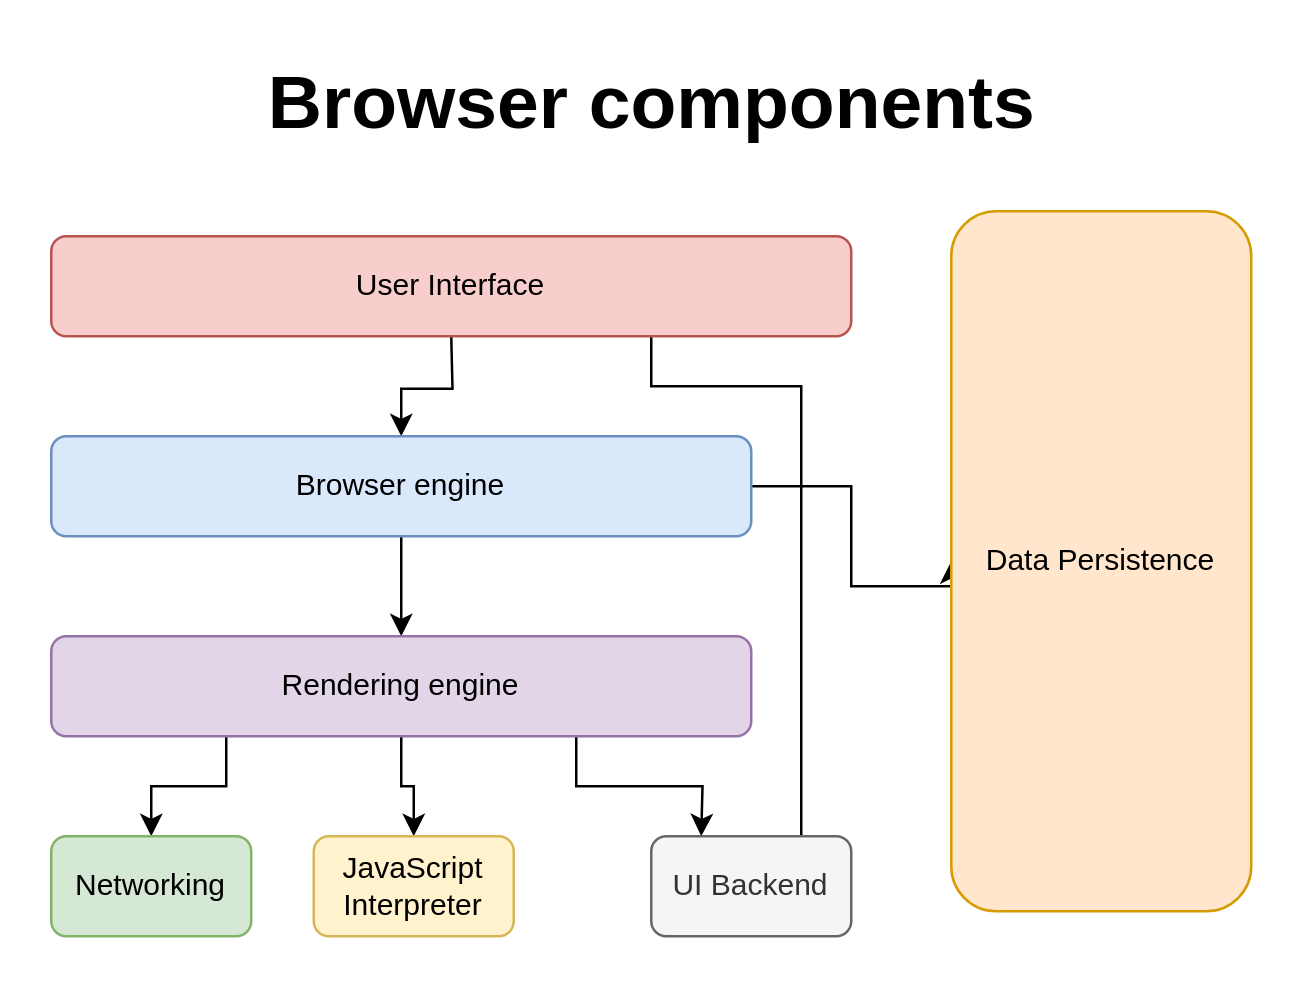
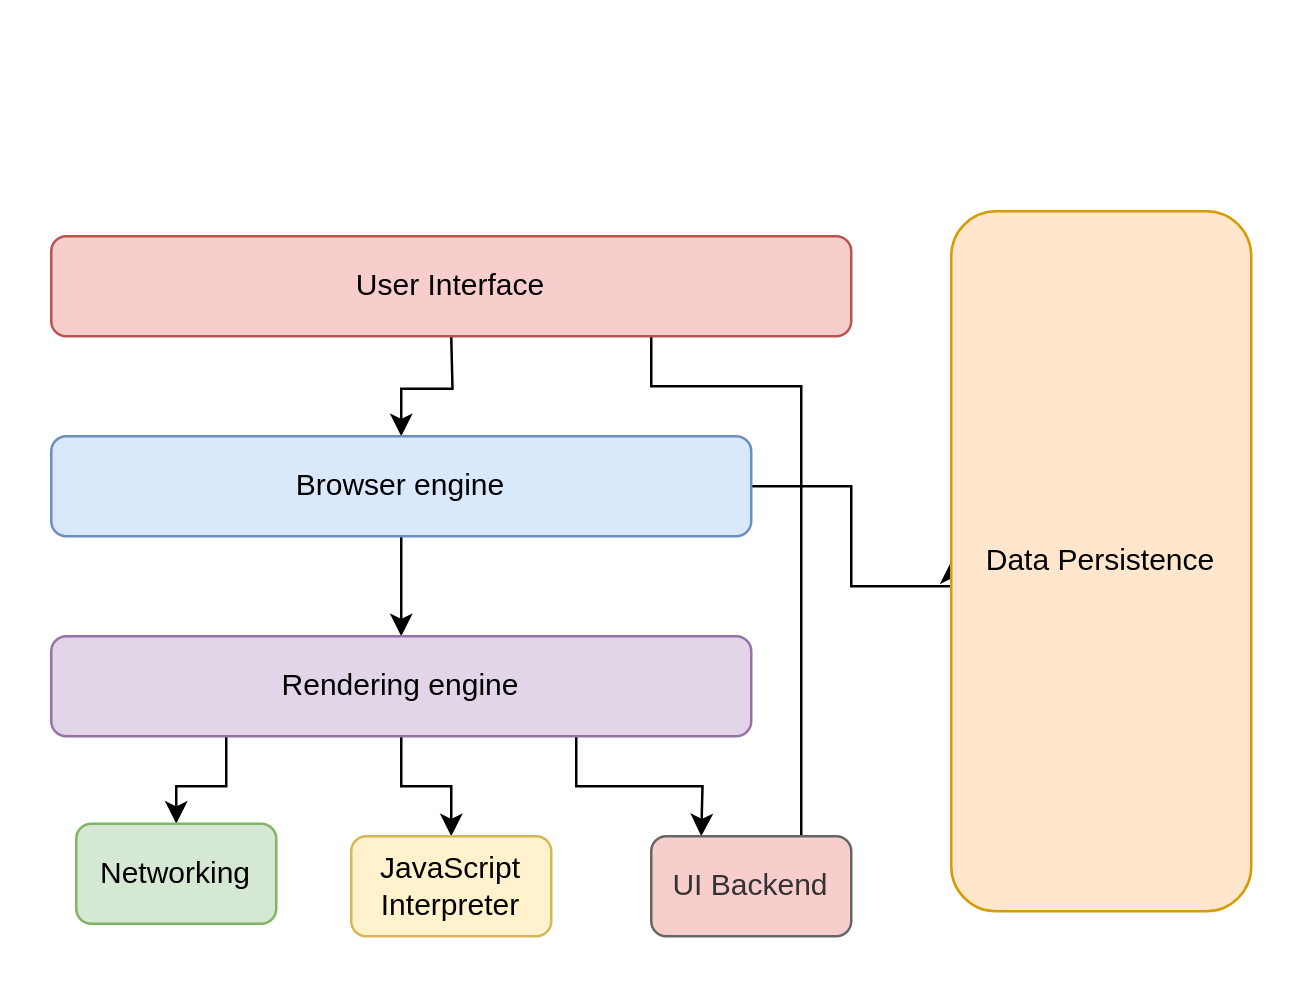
  <mxCell id="0" />
  <mxCell id="1" parent="0" />
  <mxCell id="2" style="edgeStyle=orthogonalEdgeStyle;rounded=0;orthogonalLoop=1;jettySize=auto;html=1;entryX=0.5;entryY=0;entryDx=0;entryDy=0;" edge="1" parent="1" target="7"><mxGeometry relative="1" as="geometry"><mxPoint x="180" y="134" as="sourcePoint" /></mxGeometry></mxCell>
  <mxCell id="3" style="edgeStyle=orthogonalEdgeStyle;rounded=0;orthogonalLoop=1;jettySize=auto;html=1;entryX=0.75;entryY=0;entryDx=0;entryDy=0;exitX=0.75;exitY=1;exitDx=0;exitDy=0;endArrow=none;" edge="1" parent="1" source="4" target="14"><mxGeometry relative="1" as="geometry"><Array as="points"><mxPoint x="260" y="154" /><mxPoint x="320" y="154" /></Array></mxGeometry></mxCell>
  <mxCell id="4" value="User Interface" style="rounded=1;whiteSpace=wrap;html=1;fillColor=#f8cecc;strokeColor=#b85450;" vertex="1" parent="1"><mxGeometry x="20" y="94" width="320" height="40" as="geometry" /></mxCell>
  <mxCell id="5" style="edgeStyle=orthogonalEdgeStyle;rounded=0;orthogonalLoop=1;jettySize=auto;html=1;entryX=0;entryY=0.5;entryDx=0;entryDy=0;" edge="1" parent="1" source="7" target="15"><mxGeometry relative="1" as="geometry"><Array as="points"><mxPoint x="340" y="194" /><mxPoint x="340" y="234" /></Array></mxGeometry></mxCell>
  <mxCell id="6" style="edgeStyle=orthogonalEdgeStyle;rounded=0;orthogonalLoop=1;jettySize=auto;html=1;entryX=0.5;entryY=0;entryDx=0;entryDy=0;" edge="1" parent="1" source="7" target="11"><mxGeometry relative="1" as="geometry" /></mxCell>
  <mxCell id="7" value="Browser engine" style="rounded=1;whiteSpace=wrap;html=1;fillColor=#dae8fc;strokeColor=#6c8ebf;" vertex="1" parent="1"><mxGeometry x="20" y="174" width="280" height="40" as="geometry" /></mxCell>
  <mxCell id="8" style="edgeStyle=orthogonalEdgeStyle;rounded=0;orthogonalLoop=1;jettySize=auto;html=1;entryX=0.5;entryY=0;entryDx=0;entryDy=0;exitX=0.5;exitY=1;exitDx=0;exitDy=0;" edge="1" parent="1" source="11" target="13"><mxGeometry relative="1" as="geometry" /></mxCell>
  <mxCell id="9" style="edgeStyle=orthogonalEdgeStyle;rounded=0;orthogonalLoop=1;jettySize=auto;html=1;exitX=0.75;exitY=1;exitDx=0;exitDy=0;" edge="1" parent="1" source="11"><mxGeometry relative="1" as="geometry"><mxPoint x="280" y="334" as="targetPoint" /></mxGeometry></mxCell>
  <mxCell id="10" style="edgeStyle=orthogonalEdgeStyle;rounded=0;orthogonalLoop=1;jettySize=auto;html=1;exitX=0.25;exitY=1;exitDx=0;exitDy=0;" edge="1" parent="1" source="11" target="12"><mxGeometry relative="1" as="geometry" /></mxCell>
  <mxCell id="11" value="Rendering engine" style="rounded=1;whiteSpace=wrap;html=1;fillColor=#e1d5e7;strokeColor=#9673a6;" vertex="1" parent="1"><mxGeometry x="20" y="254" width="280" height="40" as="geometry" /></mxCell>
- <mxCell id="12" value="Networking" style="rounded=1;whiteSpace=wrap;html=1;fillColor=#d5e8d4;strokeColor=#82b366;" vertex="1" parent="1"><mxGeometry x="20" y="334" width="80" height="40" as="geometry" /></mxCell>
- <mxCell id="13" value="JavaScript Interpreter" style="rounded=1;whiteSpace=wrap;html=1;fillColor=#fff2cc;strokeColor=#d6b656;" vertex="1" parent="1"><mxGeometry x="125" y="334" width="80" height="40" as="geometry" /></mxCell>
- <mxCell id="14" value="UI Backend" style="rounded=1;whiteSpace=wrap;html=1;fillColor=#f5f5f5;strokeColor=#666666;fontColor=#333333;" vertex="1" parent="1"><mxGeometry x="260" y="334" width="80" height="40" as="geometry" /></mxCell>
+ <mxCell id="12" value="Networking" style="rounded=1;whiteSpace=wrap;html=1;fillColor=#d5e8d4;strokeColor=#82b366;" vertex="1" parent="1"><mxGeometry x="30" y="329" width="80" height="40" as="geometry" /></mxCell>
+ <mxCell id="13" value="JavaScript Interpreter" style="rounded=1;whiteSpace=wrap;html=1;fillColor=#fff2cc;strokeColor=#d6b656;" vertex="1" parent="1"><mxGeometry x="140" y="334" width="80" height="40" as="geometry" /></mxCell>
+ <mxCell id="14" value="UI Backend" style="rounded=1;whiteSpace=wrap;html=1;fillColor=#f8cecc;strokeColor=#666666;fontColor=#333333;" vertex="1" parent="1"><mxGeometry x="260" y="334" width="80" height="40" as="geometry" /></mxCell>
  <mxCell id="15" value="Data Persistence" style="rounded=1;whiteSpace=wrap;html=1;fillColor=#ffe6cc;strokeColor=#d79b00;" vertex="1" parent="1"><mxGeometry x="380" y="84" width="120" height="280" as="geometry" /></mxCell>
- <mxCell id="16" value="Browser components" style="text;html=1;align=center;verticalAlign=middle;resizable=0;points=[];autosize=1;strokeColor=none;fontStyle=1;fontSize=30;" vertex="1" parent="1"><mxGeometry x="100" y="20" width="320" height="40" as="geometry" /></mxCell>
